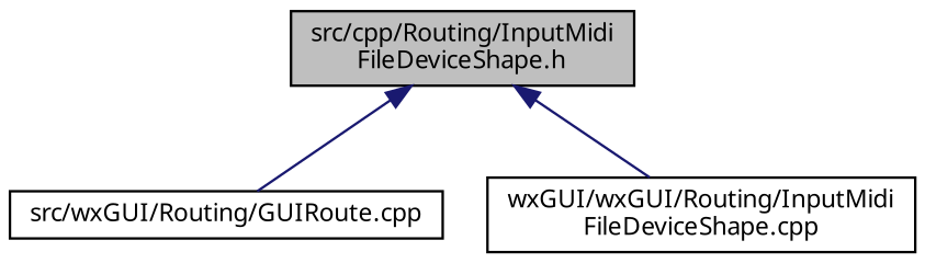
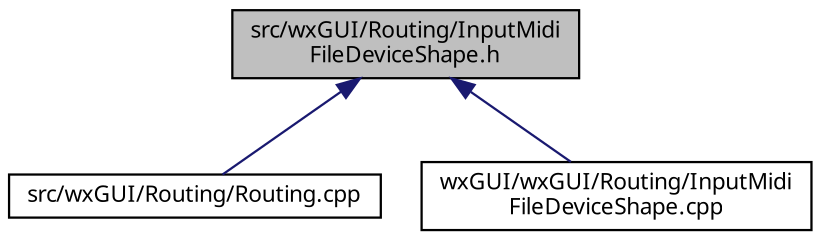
  digraph {
    node [color=black fillcolor=white fontname=Sans fontsize=10 shape=record style=filled]
    edge [color=midnightblue dir=back fontname=Sans fontsize=10 labelfontname=Sans labelfontsize=10 style=solid]
-   n1 [fillcolor=grey75 fontcolor=black height=0.2 label="src/cpp/Routing/InputMidi\lFileDeviceShape.h" width=0.4]
-   n2 [height=0.2 label="src/wxGUI/Routing/GUIRoute.cpp" width=0.4]
+   n1 [fillcolor=grey75 fontcolor=black height=0.2 label="src/wxGUI/Routing/InputMidi\lFileDeviceShape.h" width=0.4]
+   n2 [height=0.2 label="src/wxGUI/Routing/Routing.cpp" width=0.4]
    n3 [height=0.2 label="wxGUI/wxGUI/Routing/InputMidi\lFileDeviceShape.cpp" width=0.4]
    n1 -> n2
    n1 -> n3
  }
